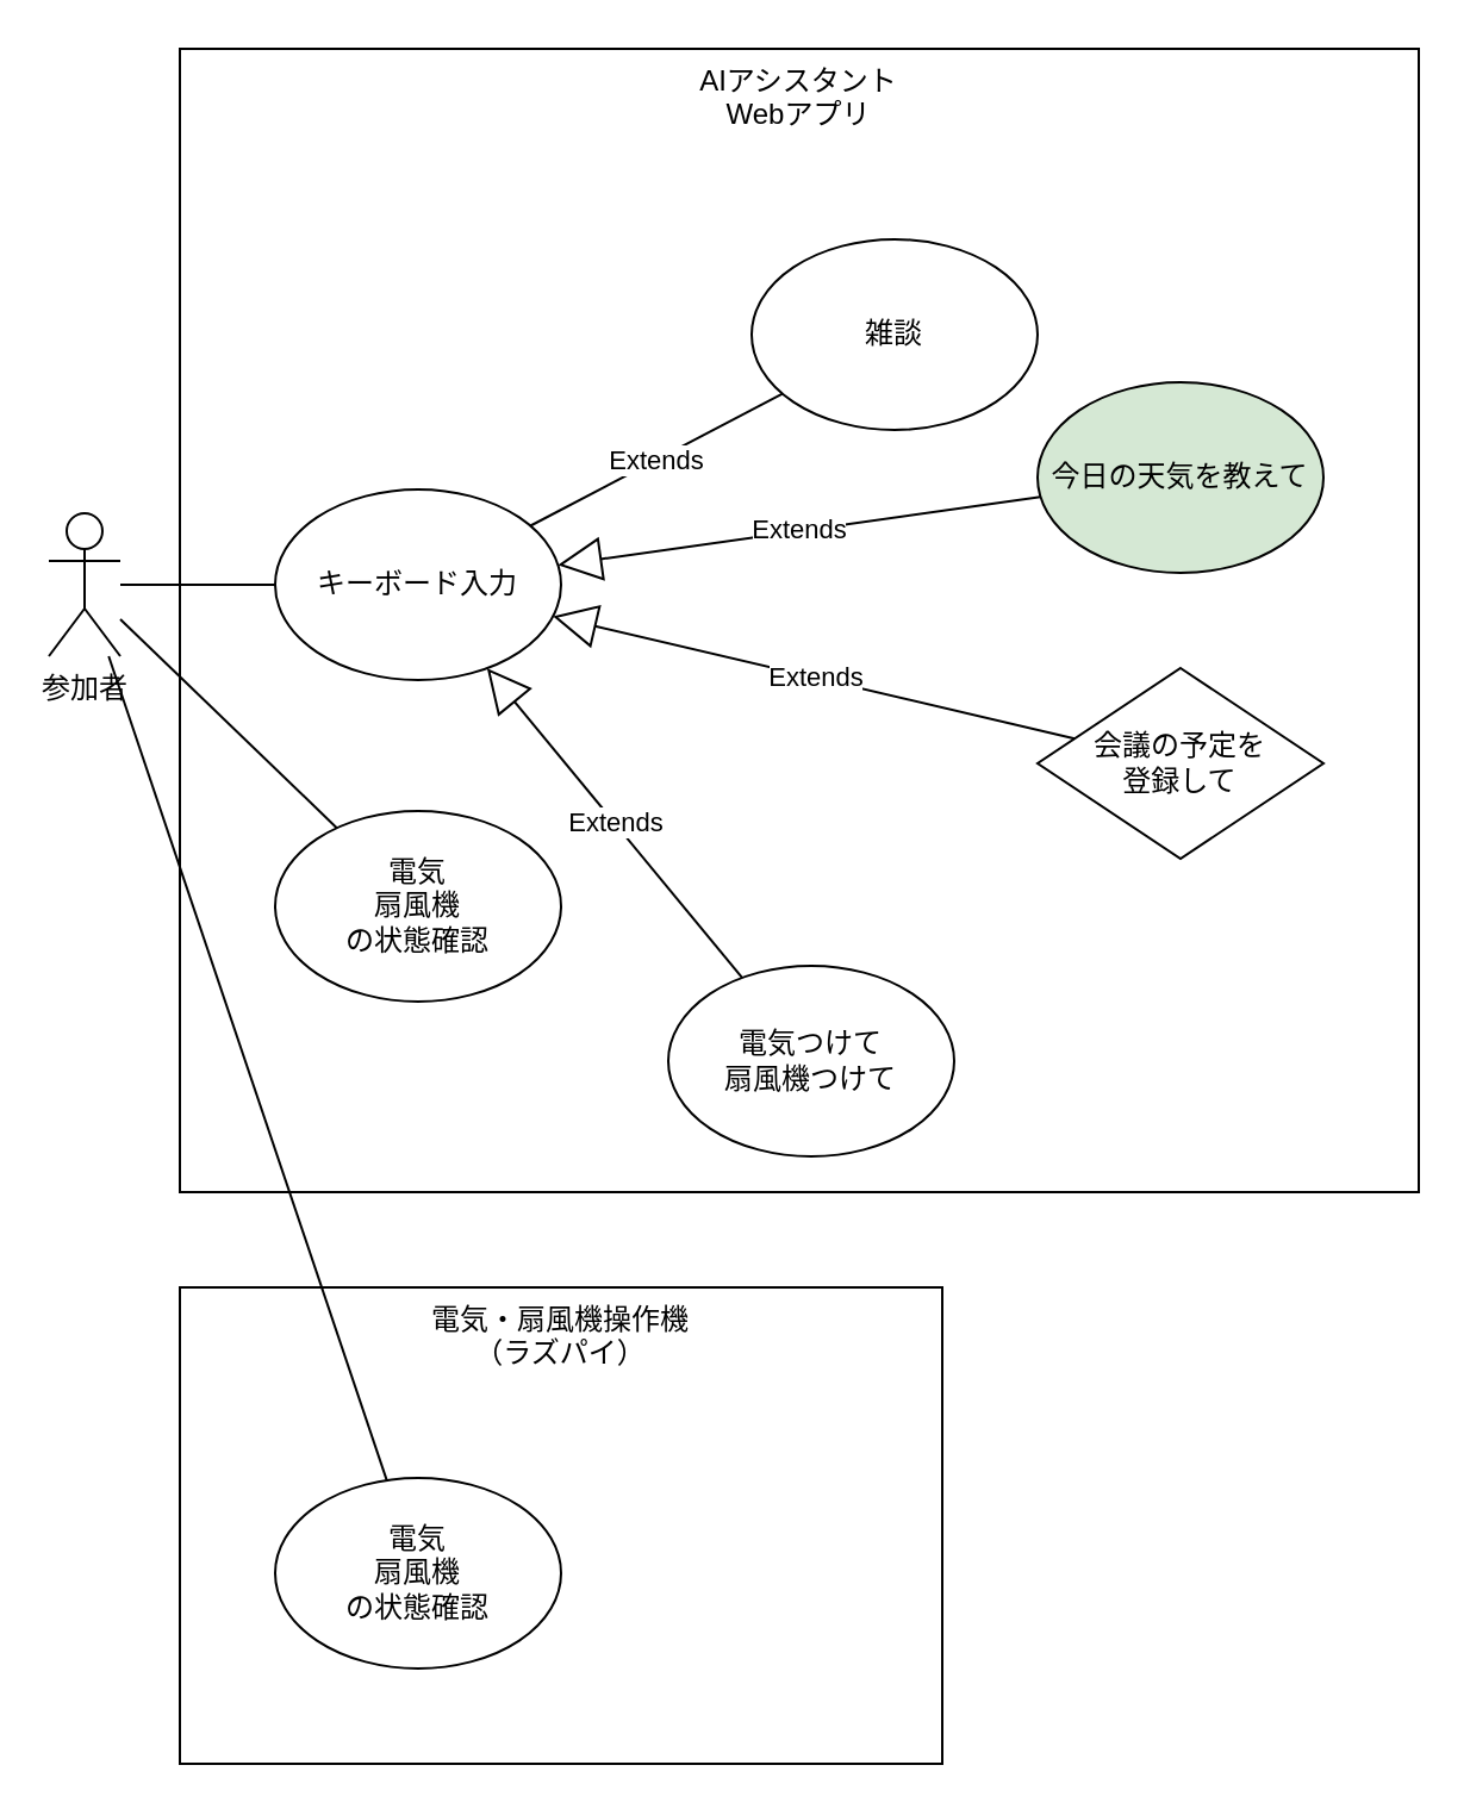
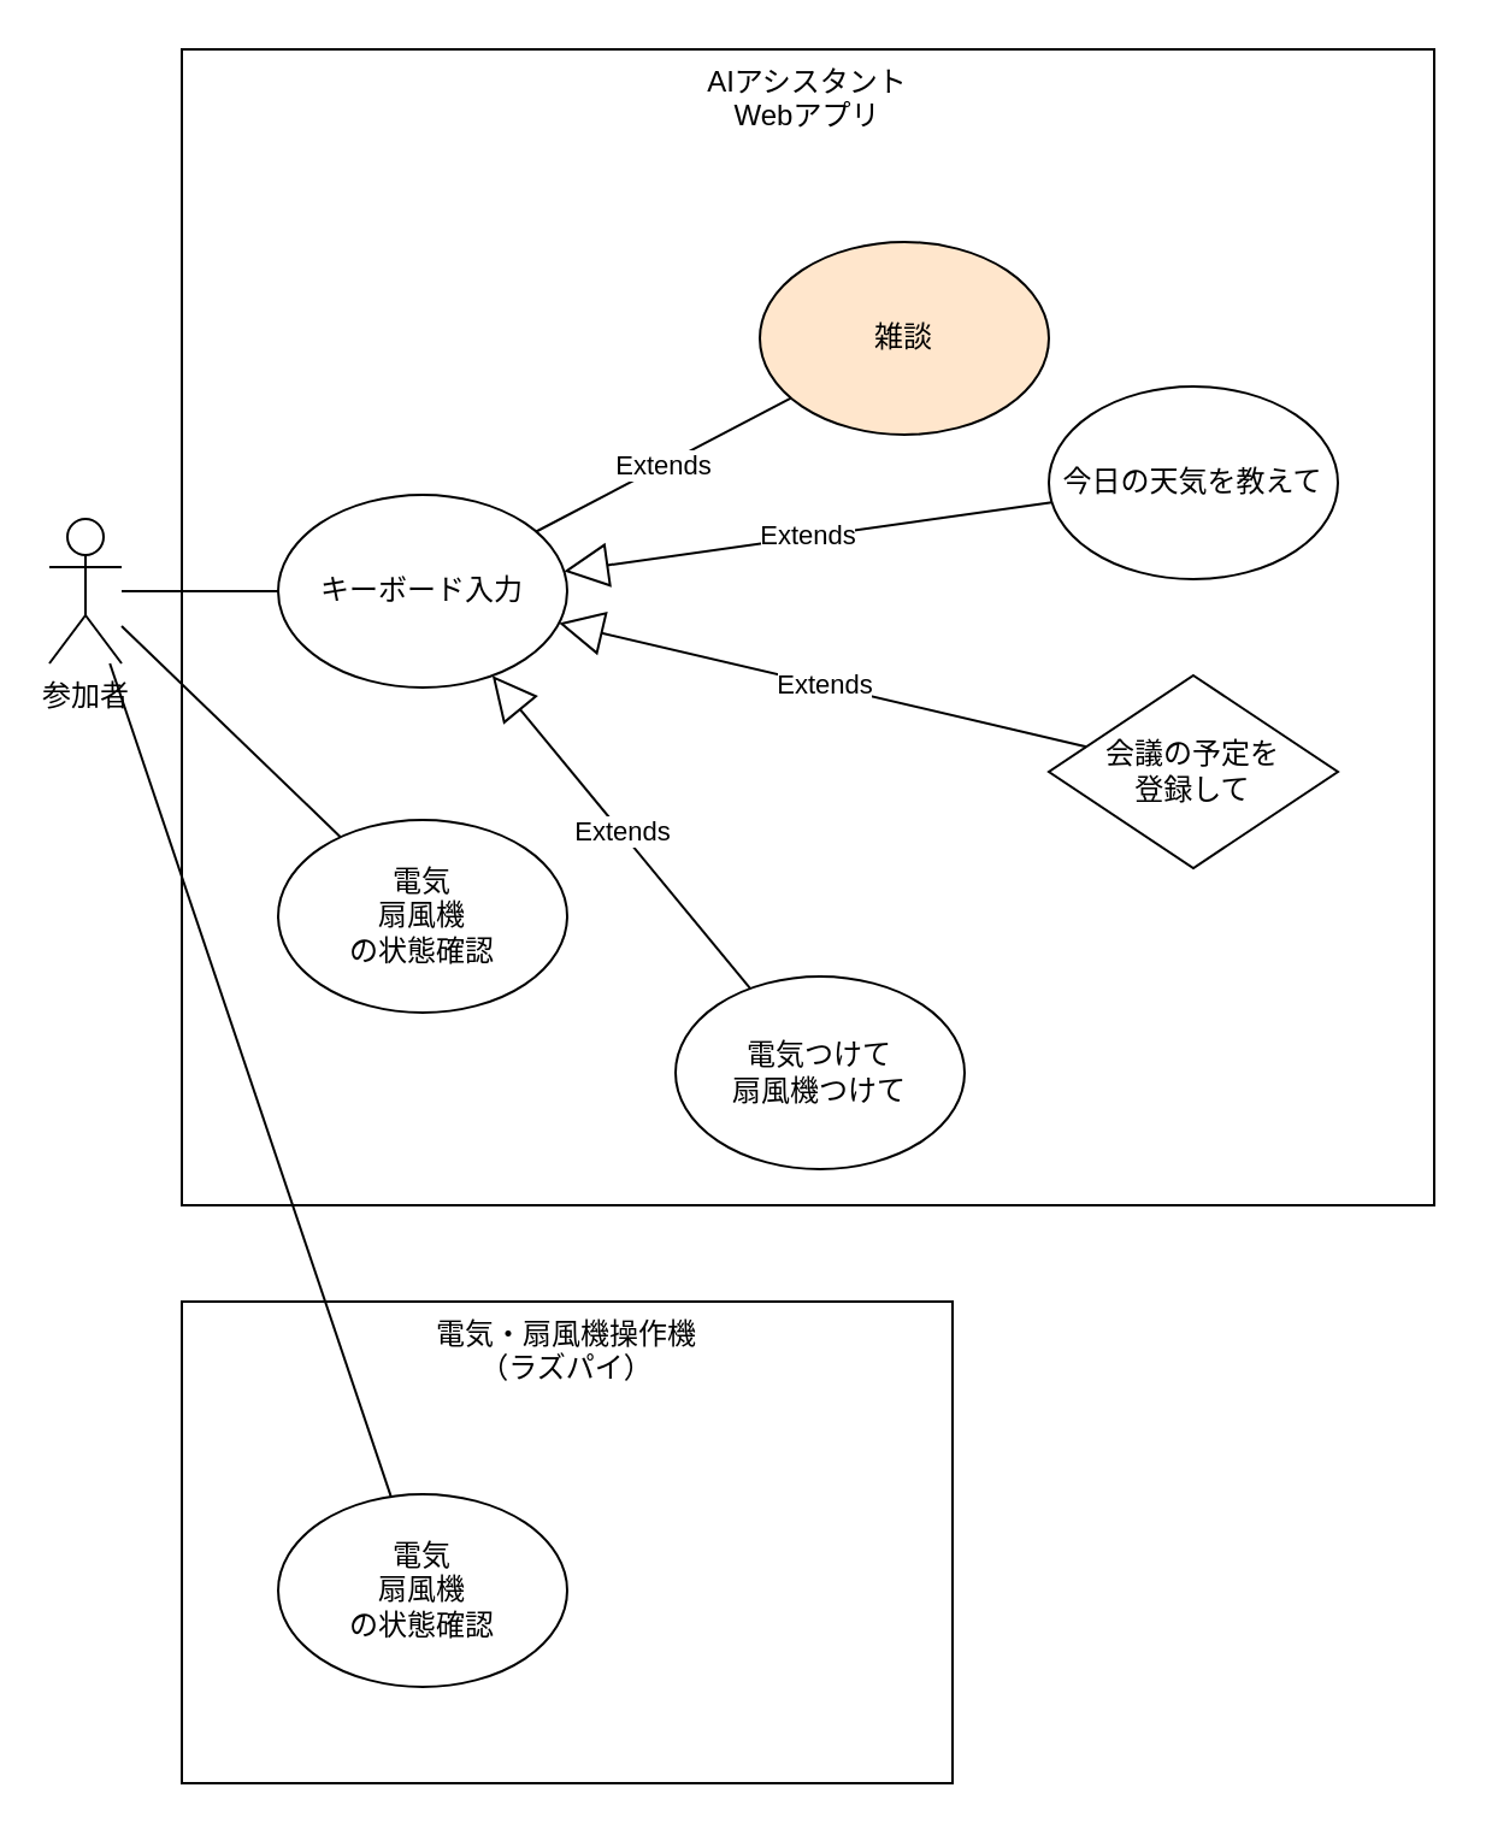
  <mxCell id="0" />
  <mxCell id="1" parent="0" />
  <mxCell id="2" value="&lt;span style=&quot;border-color: var(--border-color);&quot;&gt;電気・扇風機操作機&lt;/span&gt;&lt;br style=&quot;border-color: var(--border-color);&quot;&gt;&lt;span style=&quot;border-color: var(--border-color);&quot;&gt;（ラズパイ）&lt;/span&gt;" style="rounded=0;whiteSpace=wrap;html=1;fillColor=none;verticalAlign=top;" vertex="1" parent="1"><mxGeometry x="75" y="540" width="320" height="200" as="geometry" /></mxCell>
  <mxCell id="3" value="AIアシスタント&lt;br style=&quot;border-color: var(--border-color);&quot;&gt;Webアプリ&lt;span style=&quot;color: rgba(0, 0, 0, 0); font-family: monospace; font-size: 0px; text-align: start;&quot;&gt;%3CmxGraphModel%3E%3Croot%3E%3CmxCell%20id%3D%220%22%2F%3E%3CmxCell%20id%3D%221%22%20parent%3D%220%22%2F%3E%3CmxCell%20id%3D%222%22%20value%3D%22%E5%8F%82%E5%8A%A0%E8%80%85%22%20style%3D%22shape%3DumlActor%3BverticalLabelPosition%3Dbottom%3BverticalAlign%3Dtop%3Bhtml%3D1%3B%22%20vertex%3D%221%22%20parent%3D%221%22%3E%3CmxGeometry%20x%3D%2280%22%20y%3D%22235%22%20width%3D%2230%22%20height%3D%2260%22%20as%3D%22geometry%22%2F%3E%3C%2FmxCell%3E%3CmxCell%20id%3D%223%22%20value%3D%22%22%20style%3D%22endArrow%3Dnone%3BendFill%3D0%3BendSize%3D24%3Bhtml%3D1%3B%22%20edge%3D%221%22%20source%3D%222%22%20target%3D%224%22%20parent%3D%221%22%3E%3CmxGeometry%20width%3D%22160%22%20relative%3D%221%22%20as%3D%22geometry%22%3E%3CmxPoint%20x%3D%22330%22%20y%3D%22330%22%20as%3D%22sourcePoint%22%2F%3E%3CmxPoint%20x%3D%22240%22%20y%3D%22265%22%20as%3D%22targetPoint%22%2F%3E%3C%2FmxGeometry%3E%3C%2FmxCell%3E%3CmxCell%20id%3D%224%22%20value%3D%22AI%E3%82%A2%E3%82%B7%E3%82%B9%E3%82%BF%E3%83%B3%E3%83%88%26lt%3Bbr%26gt%3BWeb%E3%82%A2%E3%83%97%E3%83%AA%22%20style%3D%22ellipse%3BwhiteSpace%3Dwrap%3Bhtml%3D1%3B%22%20vertex%3D%221%22%20parent%3D%221%22%3E%3CmxGeometry%20x%3D%22240%22%20y%3D%22225%22%20width%3D%22120%22%20height%3D%2280%22%20as%3D%22geometry%22%2F%3E%3C%2FmxCell%3E%3C%2Froot%3E%3C%2FmxGraphModel%3E&lt;/span&gt;" style="rounded=0;whiteSpace=wrap;html=1;fillColor=none;verticalAlign=top;" vertex="1" parent="1"><mxGeometry x="75" y="20" width="520" height="480" as="geometry" /></mxCell>
  <mxCell id="4" value="参加者" style="shape=umlActor;verticalLabelPosition=bottom;verticalAlign=top;html=1;" vertex="1" parent="1"><mxGeometry x="20" y="215" width="30" height="60" as="geometry" /></mxCell>
  <mxCell id="5" value="" style="endArrow=none;endFill=0;endSize=24;html=1;" edge="1" parent="1" source="4" target="6"><mxGeometry width="160" relative="1" as="geometry"><mxPoint x="245" y="310" as="sourcePoint" /><mxPoint x="155" y="245" as="targetPoint" /></mxGeometry></mxCell>
  <mxCell id="6" value="キーボード入力" style="ellipse;whiteSpace=wrap;html=1;" vertex="1" parent="1"><mxGeometry x="115" y="205" width="120" height="80" as="geometry" /></mxCell>
- <mxCell id="7" value="今日の天気を教えて" style="ellipse;whiteSpace=wrap;html=1;fillColor=#d5e8d4;" vertex="1" parent="1"><mxGeometry x="435" y="160" width="120" height="80" as="geometry" /></mxCell>
+ <mxCell id="7" value="今日の天気を教えて" style="ellipse;whiteSpace=wrap;html=1;" vertex="1" parent="1"><mxGeometry x="435" y="160" width="120" height="80" as="geometry" /></mxCell>
  <mxCell id="8" value="電気&lt;br style=&quot;border-color: var(--border-color);&quot;&gt;扇風機&lt;br style=&quot;border-color: var(--border-color);&quot;&gt;の状態確認" style="ellipse;whiteSpace=wrap;html=1;" vertex="1" parent="1"><mxGeometry x="115" y="340" width="120" height="80" as="geometry" /></mxCell>
  <mxCell id="9" value="会議の予定を&lt;br&gt;登録して" style="rhombus;whiteSpace=wrap;html=1;" vertex="1" parent="1"><mxGeometry x="435" y="280" width="120" height="80" as="geometry" /></mxCell>
  <mxCell id="10" value="電気&lt;br&gt;扇風機&lt;br&gt;の状態確認" style="ellipse;whiteSpace=wrap;html=1;" vertex="1" parent="1"><mxGeometry x="115" y="620" width="120" height="80" as="geometry" /></mxCell>
  <mxCell id="11" value="" style="endArrow=none;endFill=0;endSize=24;html=1;" edge="1" parent="1" source="4" target="10"><mxGeometry width="160" relative="1" as="geometry"><mxPoint x="35" y="267.273" as="sourcePoint" /><mxPoint x="147.1" y="358.991" as="targetPoint" /></mxGeometry></mxCell>
  <mxCell id="12" value="電気つけて&lt;br&gt;扇風機つけて" style="ellipse;whiteSpace=wrap;html=1;" vertex="1" parent="1"><mxGeometry x="280" y="405" width="120" height="80" as="geometry" /></mxCell>
- <mxCell id="13" value="雑談" style="ellipse;whiteSpace=wrap;html=1;" vertex="1" parent="1"><mxGeometry x="315" y="100" width="120" height="80" as="geometry" /></mxCell>
+ <mxCell id="13" value="雑談" style="ellipse;whiteSpace=wrap;html=1;fillColor=#ffe6cc;" vertex="1" parent="1"><mxGeometry x="315" y="100" width="120" height="80" as="geometry" /></mxCell>
  <mxCell id="14" value="Extends" style="endArrow=none;endSize=16;endFill=0;html=1;" edge="1" parent="1" source="13" target="6"><mxGeometry width="160" relative="1" as="geometry"><mxPoint x="385" y="240" as="sourcePoint" /><mxPoint x="545" y="240" as="targetPoint" /></mxGeometry></mxCell>
  <mxCell id="15" value="Extends" style="endArrow=block;endSize=16;endFill=0;html=1;" edge="1" parent="1" source="7" target="6"><mxGeometry width="160" relative="1" as="geometry"><mxPoint x="402.769" y="108.414" as="sourcePoint" /><mxPoint x="227.223" y="226.581" as="targetPoint" /></mxGeometry></mxCell>
  <mxCell id="16" value="Extends" style="endArrow=block;endSize=16;endFill=0;html=1;" edge="1" parent="1" source="9" target="6"><mxGeometry width="160" relative="1" as="geometry"><mxPoint x="351.464" y="198.06" as="sourcePoint" /><mxPoint x="238.421" y="236.788" as="targetPoint" /></mxGeometry></mxCell>
  <mxCell id="17" value="Extends" style="endArrow=block;endSize=16;endFill=0;html=1;" edge="1" parent="1" source="12" target="6"><mxGeometry width="160" relative="1" as="geometry"><mxPoint x="375.664" y="274.066" as="sourcePoint" /><mxPoint x="244.336" y="260.934" as="targetPoint" /></mxGeometry></mxCell>
  <mxCell id="18" value="" style="endArrow=none;endFill=0;endSize=24;html=1;" edge="1" parent="1" source="4" target="8"><mxGeometry width="160" relative="1" as="geometry"><mxPoint x="33.2" y="285" as="sourcePoint" /><mxPoint x="168.112" y="591.617" as="targetPoint" /></mxGeometry></mxCell>
